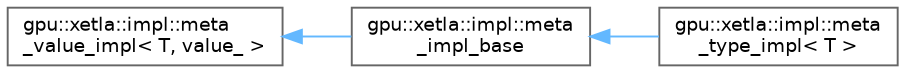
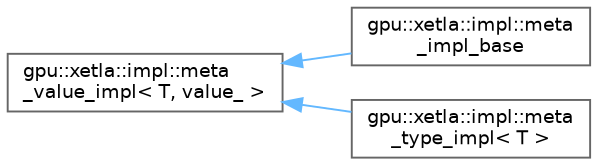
  digraph {
    rankdir=LR
    node [color=grey40 fillcolor=white fontname=Helvetica fontsize=10 shape=box style=filled]
    edge [color=steelblue1 dir=back fontname=Helvetica fontsize=10 labelfontname=Helvetica labelfontsize=10 style=solid]
    n1 [height=0.2 label="gpu::xetla::impl::meta\l_impl_base" width=0.4]
    n2 [height=0.2 label="gpu::xetla::impl::meta\l_type_impl\< T \>" width=0.4]
    n3 [height=0.2 label="gpu::xetla::impl::meta\l_value_impl\< T, value_ \>" width=0.4]
-   n1 -> n2
+   n3 -> n2
    n3 -> n1
  }
